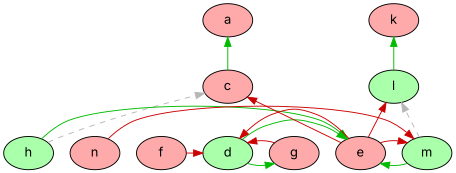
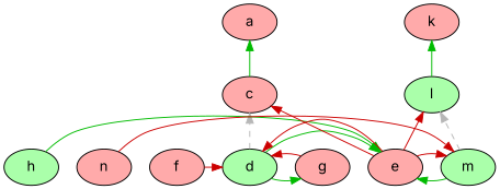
  digraph {
    fontname=Inter
    rankdir=TB
    node [fillcolor="#FFAAAA" fontcolor="#000000" fontname=Inter fontsize=14 shape=oval style=filled]
    edge [color="#CC0000" dir=forward fontname=Inter style=solid]
    a
    k
    c
    l [fillcolor="#AAFFAA"]
    d [fillcolor="#AAFFAA"]
    m [fillcolor="#AAFFAA"]
    h [fillcolor="#AAFFAA"]
    e
    f
    g
    n
    subgraph sub_1 {
      rank=min
      a
      k
    }
    subgraph sub_2 {
      rank=same
      c
      l
    }
    subgraph sub_3 {
      rank=max
      d
      m
      h
      e
      f
      g
      n
    }
    c -> a [color="#00BB00"]
    l -> k [color="#00BB00"]
-   h -> c [color="#b7b7b7" style=dashed]
+   d -> c [color="#b7b7b7" style=dashed]
    d -> e [color="#00BB00"]
    d -> g [color="#00BB00"]
    m -> l [color="#b7b7b7" style=dashed]
    m -> e [color="#00BB00"]
    h -> e [color="#00BB00"]
    e -> c
    e -> l
    e -> d
    e -> m
    f -> d
    g -> d
    n -> m
  }
